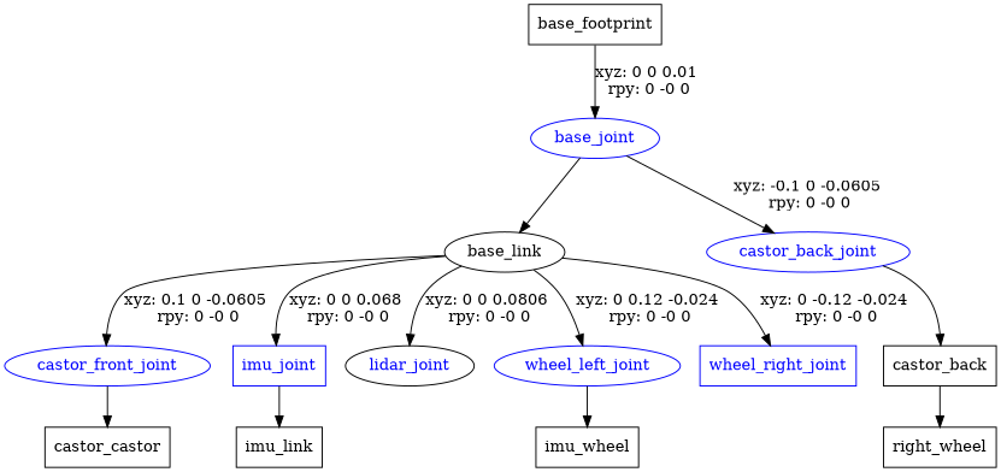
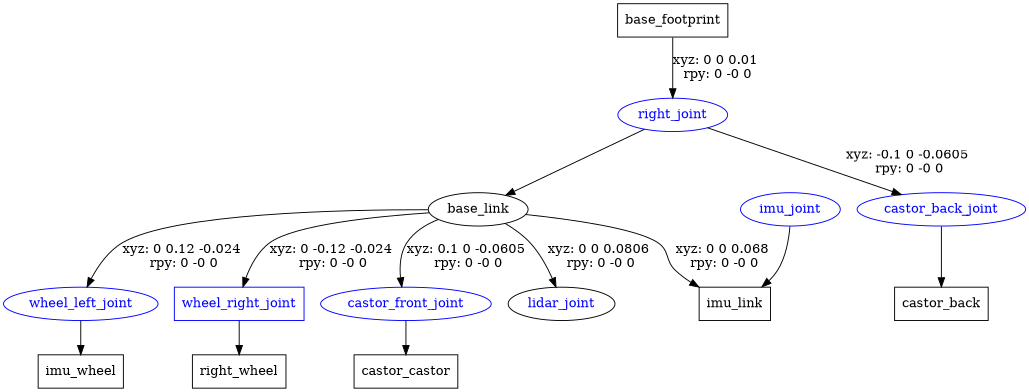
  digraph {
    node [shape=box]
    n1 [label=base_footprint]
-   base_joint [color=blue fontcolor=blue shape=ellipse]
+   base_joint [color=blue fontcolor=blue shape=ellipse label=right_joint]
    n3 [label=base_link shape=ellipse]
    castor_back_joint [color=blue fontcolor=blue shape=ellipse]
    castor_front_joint [color=blue fontcolor=blue shape=ellipse]
-   imu_joint [color=blue fontcolor=blue]
+   imu_joint [color=blue fontcolor=blue shape=ellipse]
    lidar_joint [color=black fontcolor=blue shape=ellipse]
    wheel_left_joint [color=blue fontcolor=blue shape=ellipse]
    wheel_right_joint [color=blue fontcolor=blue]
    n10 [label=castor_back]
    n11 [label=castor_castor]
    n12 [label=imu_link]
    n13 [label=imu_wheel]
    n14 [label=right_wheel]
    n1 -> base_joint [label="xyz: 0 0 0.01 \nrpy: 0 -0 0"]
    base_joint -> n3
    base_joint -> castor_back_joint [label="xyz: -0.1 0 -0.0605 \nrpy: 0 -0 0"]
    n3 -> castor_front_joint [label="xyz: 0.1 0 -0.0605 \nrpy: 0 -0 0"]
-   n3 -> imu_joint [label="xyz: 0 0 0.068 \nrpy: 0 -0 0"]
+   n3 -> n12 [label="xyz: 0 0 0.068 \nrpy: 0 -0 0"]
    n3 -> lidar_joint [label="xyz: 0 0 0.0806 \nrpy: 0 -0 0"]
    n3 -> wheel_left_joint [label="xyz: 0 0.12 -0.024 \nrpy: 0 -0 0"]
    n3 -> wheel_right_joint [label="xyz: 0 -0.12 -0.024 \nrpy: 0 -0 0"]
    castor_back_joint -> n10
    castor_front_joint -> n11
    imu_joint -> n12
    wheel_left_joint -> n13
-   n10 -> n14
+   wheel_right_joint -> n14
  }
